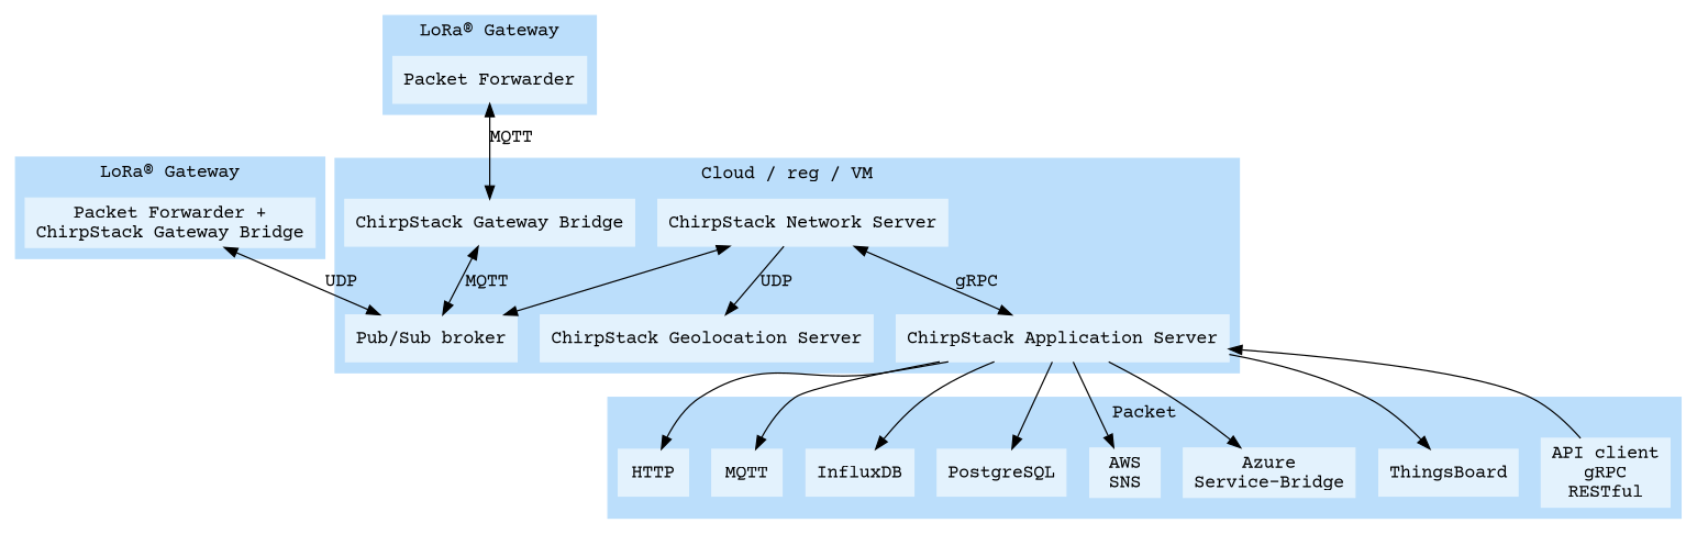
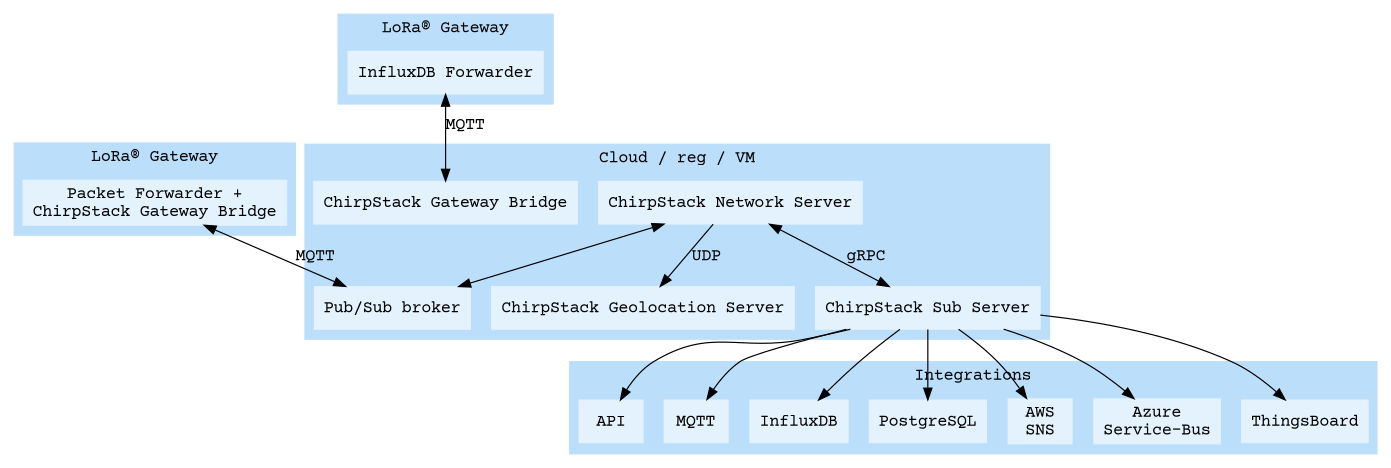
  digraph {
    fontname="Courier Prime"
    node [color="#e3f2fd" fontname="Courier Prime" shape=record style=filled]
    edge [fontname="Courier Prime"]
    n1 [label="ChirpStack Network Server"]
    n2 [label="Pub/Sub broker"]
    n3 [label="ChirpStack Geolocation Server"]
-   n4 [label="ChirpStack Application Server"]
+   n4 [label="ChirpStack Sub Server"]
    n5 [label="ChirpStack Gateway Bridge"]
    n6 [label="Packet Forwarder +\nChirpStack Gateway Bridge"]
-   n7 [label="Packet Forwarder"]
-   n8 [label=HTTP]
+   n7 [label="InfluxDB Forwarder"]
+   n8 [label=API]
    n9 [label=MQTT]
    n10 [label=InfluxDB]
    n11 [label=PostgreSQL]
    n12 [label="AWS\nSNS"]
-   n13 [label="Azure\nService-Bridge"]
+   n13 [label="Azure\nService-Bus"]
    n14 [label=ThingsBoard]
-   n15 [label="API client\ngRPC\nRESTful"]
    subgraph cluster_1 {
      color="#bbdefb"
      label="Cloud / reg / VM"
      style=filled
      n1
      n2
      n3
      n4
      n5
    }
    subgraph cluster_2 {
      color="#bbdefb"
      label="LoRa&reg; Gateway"
      style=filled
      n6
    }
    subgraph cluster_3 {
      color="#bbdefb"
      label="LoRa&reg; Gateway"
      style=filled
      n7
    }
    subgraph cluster_4 {
      color="#bbdefb"
-     label=Packet
+     label=Integrations
      style=filled
      n8
      n9
      n10
      n11
      n12
      n13
      n14
-     n15
    }
    n1 -> n2 [dir=both]
    n1 -> n3 [label=UDP]
    n1 -> n4 [dir=both label=gRPC]
    n4 -> n8
    n4 -> n9
    n4 -> n10
    n4 -> n11
    n4 -> n12
    n4 -> n13
    n4 -> n14
-   n5 -> n2 [dir=both label=MQTT]
-   n6 -> n2 [dir=both label=UDP]
+   n6 -> n2 [dir=both label=MQTT]
    n7 -> n5 [dir=both label=MQTT]
-   n15 -> n4
  }
